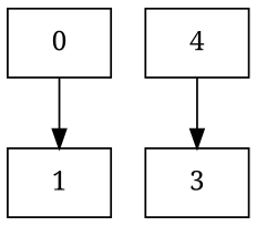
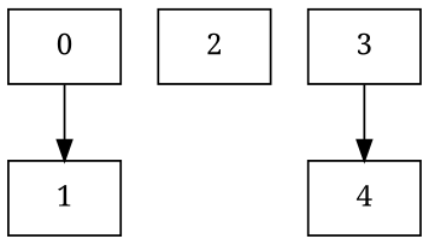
  digraph {
    fontname="Noto Serif"
    node [fontname="Noto Serif" shape=record]
    edge [fontname="Noto Serif"]
    n1 [label="{0}"]
    n2 [label="{1}"]
+   n3 [label="{2}"]
    n4 [label="{3}"]
    n5 [label="{4}"]
    n1 -> n2
-   n5 -> n4
+   n4 -> n5
  }
